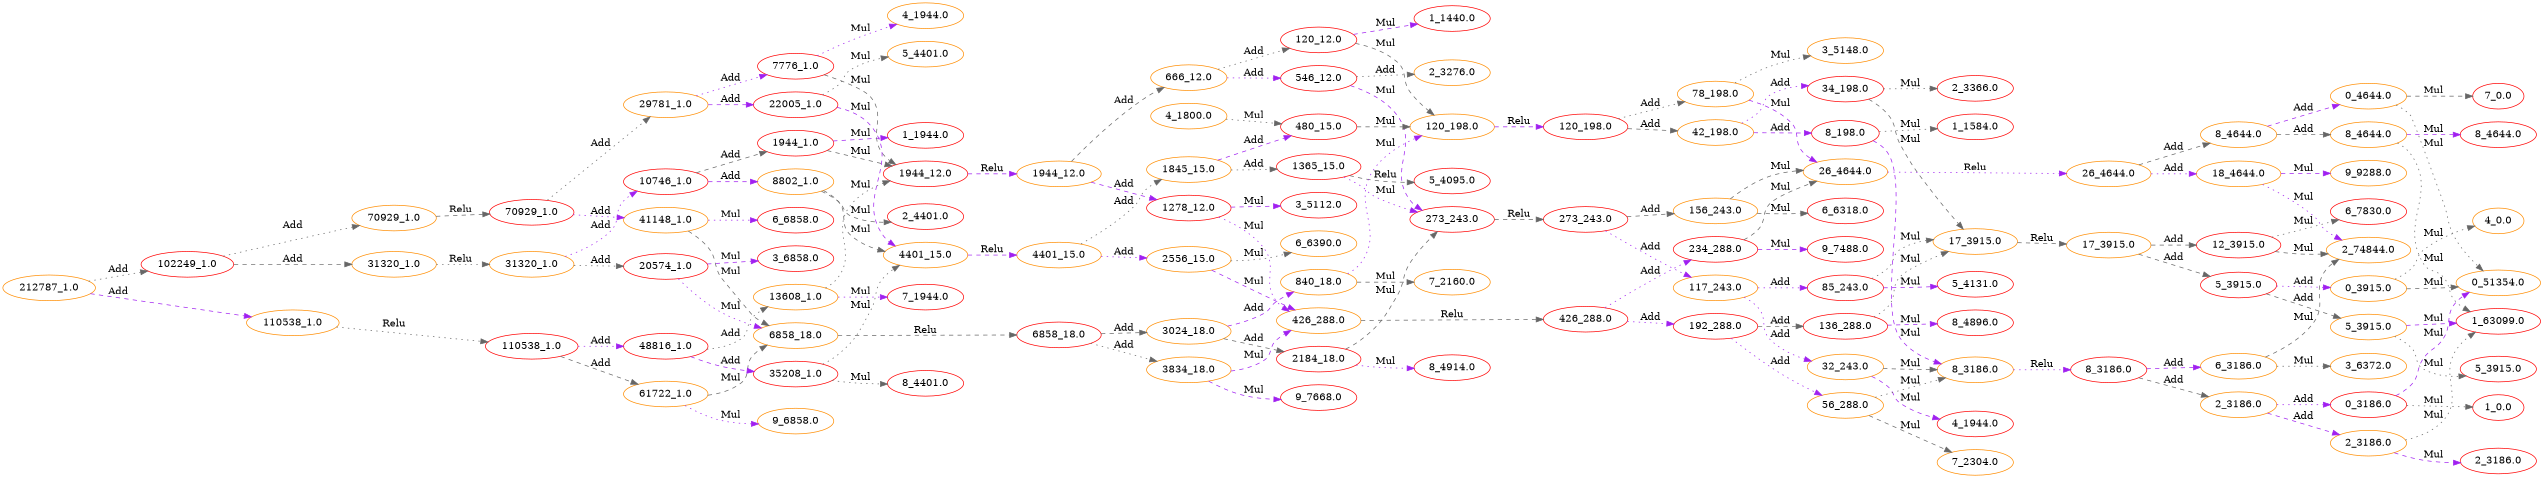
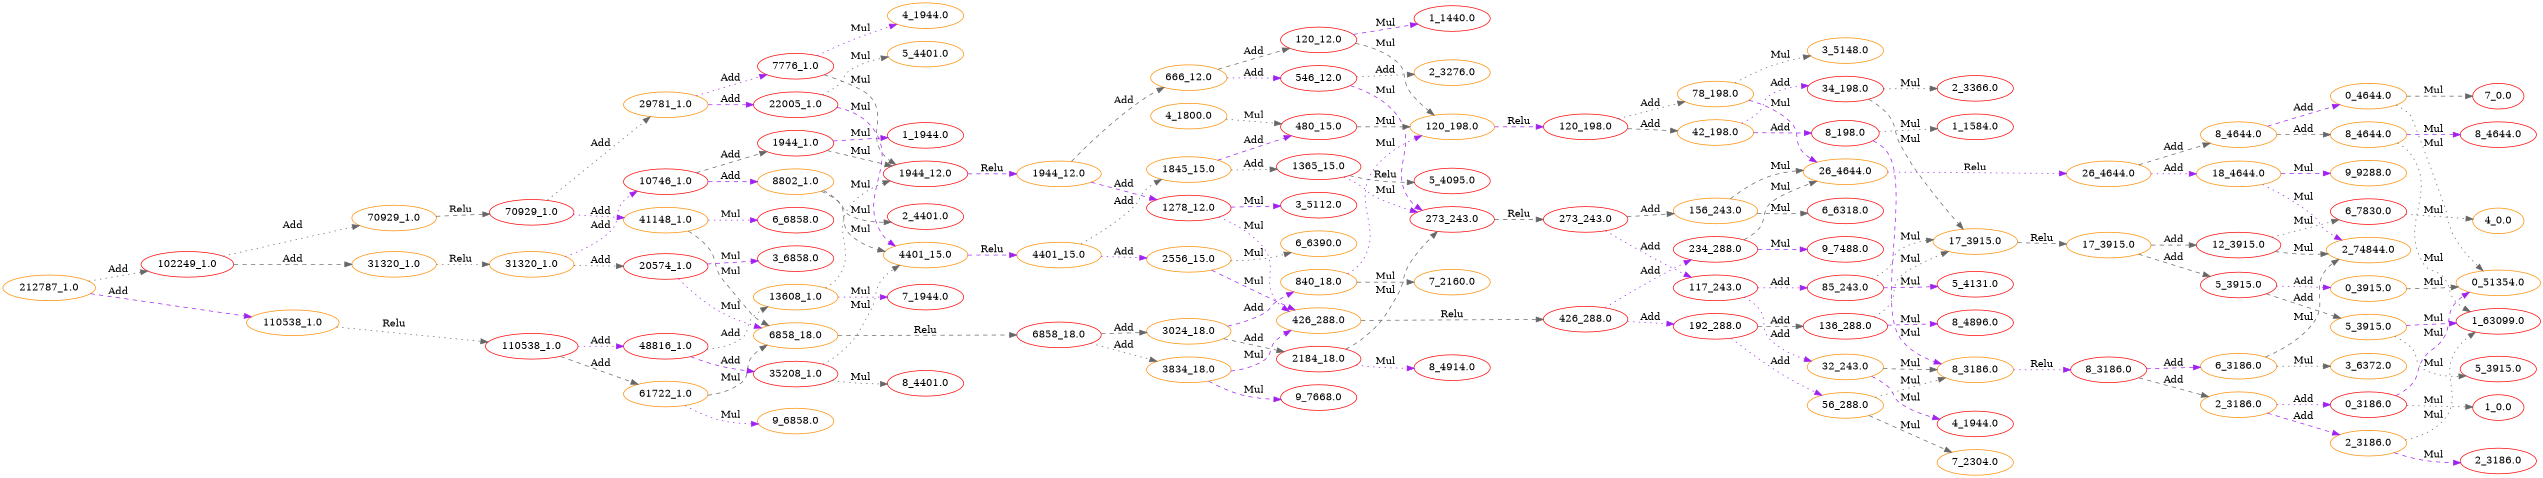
  digraph {
    rankdir=LR
    node [color=red]
    edge [color=gray40 style=dashed]
    n1 [label="0_3186.0"]
    n2 [color=darkorange label="0_51354.0"]
    n3 [label="1_0.0"]
    n4 [color=darkorange label="2_3186.0"]
    n5 [label="1_63099.0"]
    n6 [label="2_3186.0"]
    n7 [color=darkorange label="6_3186.0"]
    n8 [color=darkorange label="2_74844.0"]
    n9 [color=darkorange label="3_6372.0"]
    n10 [color=darkorange label="2_3186.0"]
    n11 [label="8_3186.0"]
    n12 [color=darkorange label="0_3915.0"]
    n13 [color=darkorange label="4_0.0"]
    n14 [color=darkorange label="5_3915.0"]
    n15 [label="5_3915.0"]
    n16 [label="12_3915.0"]
    n17 [label="6_7830.0"]
    n18 [label="5_3915.0"]
    n19 [color=darkorange label="17_3915.0"]
    n20 [color=darkorange label="0_4644.0"]
    n21 [label="7_0.0"]
    n22 [color=darkorange label="8_4644.0"]
    n23 [label="8_4644.0"]
    n24 [color=darkorange label="18_4644.0"]
    n25 [color=darkorange label="9_9288.0"]
    n26 [color=darkorange label="8_4644.0"]
    n27 [color=darkorange label="26_4644.0"]
    n28 [color=darkorange label="8_3186.0"]
    n29 [color=darkorange label="17_3915.0"]
    n30 [color=darkorange label="26_4644.0"]
    n31 [label="8_198.0"]
    n32 [label="1_1584.0"]
    n33 [label="34_198.0"]
    n34 [label="2_3366.0"]
    n35 [color=darkorange label="78_198.0"]
    n36 [color=darkorange label="3_5148.0"]
    n37 [color=darkorange label="42_198.0"]
    n38 [label="120_198.0"]
    n39 [color=darkorange label="32_243.0"]
    n40 [label="4_1944.0"]
    n41 [label="85_243.0"]
    n42 [label="5_4131.0"]
    n43 [color=darkorange label="156_243.0"]
    n44 [label="6_6318.0"]
-   n45 [color=darkorange label="117_243.0"]
+   n45 [label="117_243.0"]
    n46 [label="273_243.0"]
    n47 [color=darkorange label="56_288.0"]
    n48 [color=darkorange label="7_2304.0"]
    n49 [label="136_288.0"]
    n50 [label="8_4896.0"]
    n51 [label="234_288.0"]
    n52 [label="9_7488.0"]
    n53 [label="192_288.0"]
    n54 [label="426_288.0"]
    n55 [color=darkorange label="120_198.0"]
    n56 [label="273_243.0"]
    n57 [color=darkorange label="426_288.0"]
    n58 [label="120_12.0"]
    n59 [label="1_1440.0"]
    n60 [label="546_12.0"]
    n61 [color=darkorange label="2_3276.0"]
    n62 [label="1278_12.0"]
    n63 [label="3_5112.0"]
    n64 [color=darkorange label="666_12.0"]
    n65 [color=darkorange label="1944_12.0"]
    n66 [label="480_15.0"]
    n67 [color=darkorange label="4_1800.0"]
    n68 [label="1365_15.0"]
    n69 [label="5_4095.0"]
    n70 [color=darkorange label="2556_15.0"]
    n71 [color=darkorange label="6_6390.0"]
    n72 [color=darkorange label="1845_15.0"]
    n73 [color=darkorange label="4401_15.0"]
    n74 [color=darkorange label="840_18.0"]
    n75 [color=darkorange label="7_2160.0"]
    n76 [label="2184_18.0"]
    n77 [label="8_4914.0"]
    n78 [color=darkorange label="3834_18.0"]
    n79 [label="9_7668.0"]
    n80 [color=darkorange label="3024_18.0"]
    n81 [label="6858_18.0"]
    n82 [label="1944_12.0"]
    n83 [color=darkorange label="4401_15.0"]
    n84 [color=darkorange label="6858_18.0"]
    n85 [label="1944_1.0"]
    n86 [label="1_1944.0"]
    n87 [color=darkorange label="8802_1.0"]
    n88 [label="2_4401.0"]
    n89 [label="20574_1.0"]
    n90 [label="3_6858.0"]
    n91 [label="10746_1.0"]
    n92 [color=darkorange label="31320_1.0"]
    n93 [label="7776_1.0"]
    n94 [color=darkorange label="4_1944.0"]
    n95 [label="22005_1.0"]
    n96 [color=darkorange label="5_4401.0"]
    n97 [color=darkorange label="41148_1.0"]
    n98 [label="6_6858.0"]
    n99 [color=darkorange label="29781_1.0"]
    n100 [label="70929_1.0"]
    n101 [color=darkorange label="13608_1.0"]
    n102 [label="7_1944.0"]
    n103 [label="35208_1.0"]
    n104 [label="8_4401.0"]
    n105 [color=darkorange label="61722_1.0"]
    n106 [color=darkorange label="9_6858.0"]
    n107 [label="48816_1.0"]
    n108 [label="110538_1.0"]
    n109 [color=darkorange label="31320_1.0"]
    n110 [color=darkorange label="70929_1.0"]
    n111 [color=darkorange label="110538_1.0"]
    n112 [label="102249_1.0"]
    n113 [color=darkorange label="212787_1.0"]
    n1 -> n2 [color=purple label=Mul]
    n1 -> n3 [label=Mul style=dotted]
    n4 -> n5 [label=Mul style=dotted]
    n4 -> n6 [color=purple label=Mul]
    n7 -> n8 [label=Mul]
    n7 -> n9 [label=Mul style=dotted]
    n10 -> n1 [color=purple label=Add style=dotted]
    n10 -> n4 [color=purple label=Add]
    n11 -> n7 [color=purple label=Add]
    n11 -> n10 [label=Add]
    n12 -> n2 [label=Mul]
-   n12 -> n13 [label=Mul style=dotted]
+   n17 -> n13 [label=Mul style=dotted]
    n14 -> n5 [color=purple label=Mul]
    n14 -> n15 [label=Mul style=dotted]
    n16 -> n8 [label=Mul]
    n16 -> n17 [label=Mul style=dotted]
    n18 -> n12 [color=purple label=Add style=dotted]
    n18 -> n14 [label=Add]
    n19 -> n16 [label=Add]
    n19 -> n18 [label=Add]
    n20 -> n2 [label=Mul style=dotted]
    n20 -> n21 [label=Mul]
    n22 -> n5 [label=Mul style=dotted]
    n22 -> n23 [color=purple label=Mul]
    n24 -> n8 [color=purple label=Mul style=dotted]
    n24 -> n25 [color=purple label=Mul]
    n26 -> n20 [color=purple label=Add]
    n26 -> n22 [label=Add]
    n27 -> n24 [color=purple label=Add style=dotted]
    n27 -> n26 [label=Add]
    n28 -> n11 [color=purple label=Relu style=dotted]
    n29 -> n19 [label=Relu]
    n30 -> n27 [color=purple label=Relu style=dotted]
    n31 -> n28 [color=purple label=Mul]
    n31 -> n32 [label=Mul style=dotted]
    n33 -> n29 [label=Mul]
    n33 -> n34 [label=Mul style=dotted]
    n35 -> n30 [color=purple label=Mul]
    n35 -> n36 [label=Mul style=dotted]
    n37 -> n31 [color=purple label=Add]
    n37 -> n33 [color=purple label=Add style=dotted]
    n38 -> n35 [label=Add style=dotted]
    n38 -> n37 [label=Add]
    n39 -> n28 [label=Mul]
    n39 -> n40 [color=purple label=Mul]
    n41 -> n29 [label=Mul style=dotted]
    n41 -> n42 [color=purple label=Mul]
    n43 -> n30 [label=Mul]
    n43 -> n44 [label=Mul]
    n45 -> n39 [color=purple label=Add style=dotted]
    n45 -> n41 [color=purple label=Add style=dotted]
    n46 -> n43 [label=Add]
    n46 -> n45 [color=purple label=Add style=dotted]
    n47 -> n28 [label=Mul style=dotted]
    n47 -> n48 [label=Mul]
    n49 -> n29 [label=Mul style=dotted]
    n49 -> n50 [color=purple label=Mul]
    n51 -> n30 [label=Mul]
    n51 -> n52 [color=purple label=Mul]
    n53 -> n47 [color=purple label=Add style=dotted]
    n53 -> n49 [label=Add]
    n54 -> n51 [color=purple label=Add style=dotted]
    n54 -> n53 [color=purple label=Add style=dotted]
    n55 -> n38 [color=purple label=Relu]
    n56 -> n46 [label=Relu]
    n57 -> n54 [label=Relu]
    n58 -> n55 [label=Mul]
    n58 -> n59 [color=purple label=Mul]
    n60 -> n56 [color=purple label=Mul]
    n60 -> n61 [label=Add style=dotted]
    n62 -> n57 [color=purple label=Mul style=dotted]
    n62 -> n63 [color=purple label=Mul]
-   n64 -> n58 [label=Add style=dotted]
+   n64 -> n58 [label=Add]
    n64 -> n60 [color=purple label=Add style=dotted]
    n65 -> n62 [color=purple label=Add]
    n65 -> n64 [label=Add]
    n66 -> n55 [label=Mul]
    n67 -> n66 [label=Mul style=dotted]
    n68 -> n56 [color=purple label=Mul style=dotted]
    n68 -> n69 [label=Relu]
    n70 -> n57 [color=purple label=Mul]
    n70 -> n71 [label=Mul style=dotted]
    n72 -> n66 [color=purple label=Add]
    n72 -> n68 [label=Add style=dotted]
    n73 -> n70 [color=purple label=Add style=dotted]
    n73 -> n72 [label=Add style=dotted]
    n74 -> n55 [color=purple label=Mul style=dotted]
    n74 -> n75 [label=Mul]
    n76 -> n56 [label=Mul]
    n76 -> n77 [color=purple label=Mul style=dotted]
    n78 -> n57 [color=purple label=Mul]
    n78 -> n79 [color=purple label=Mul]
    n80 -> n74 [color=purple label=Add]
    n80 -> n76 [label=Add]
    n81 -> n78 [label=Add style=dotted]
    n81 -> n80 [label=Add]
    n82 -> n65 [color=purple label=Relu]
    n83 -> n73 [color=purple label=Relu]
    n84 -> n81 [label=Relu]
    n85 -> n82 [label=Mul]
    n85 -> n86 [color=purple label=Mul]
    n87 -> n83 [label=Mul]
    n87 -> n88 [label=Mul]
    n89 -> n84 [color=purple label=Mul style=dotted]
    n89 -> n90 [color=purple label=Mul]
    n91 -> n85 [label=Add]
    n91 -> n87 [color=purple label=Add]
    n92 -> n89 [label=Add style=dotted]
    n92 -> n91 [color=purple label=Add style=dotted]
    n93 -> n82 [label=Mul]
    n93 -> n94 [color=purple label=Mul style=dotted]
    n95 -> n83 [color=purple label=Mul]
    n95 -> n96 [label=Mul style=dotted]
    n97 -> n84 [label=Mul]
    n97 -> n98 [color=purple label=Mul style=dotted]
    n99 -> n93 [color=purple label=Add style=dotted]
    n99 -> n95 [color=purple label=Add]
    n100 -> n97 [color=purple label=Add style=dotted]
    n100 -> n99 [label=Add style=dotted]
    n101 -> n82 [label=Mul style=dotted]
    n101 -> n102 [color=purple label=Mul style=dotted]
    n103 -> n83 [label=Mul style=dotted]
    n103 -> n104 [label=Mul style=dotted]
    n105 -> n84 [label=Mul]
    n105 -> n106 [color=purple label=Mul style=dotted]
    n107 -> n101 [label=Add style=dotted]
    n107 -> n103 [color=purple label=Add]
    n108 -> n105 [label=Add]
    n108 -> n107 [color=purple label=Add style=dotted]
    n109 -> n92 [label=Relu style=dotted]
    n110 -> n100 [label=Relu]
    n111 -> n108 [label=Relu style=dotted]
    n112 -> n109 [label=Add]
    n112 -> n110 [label=Add style=dotted]
    n113 -> n111 [color=purple label=Add]
    n113 -> n112 [label=Add style=dotted]
  }
